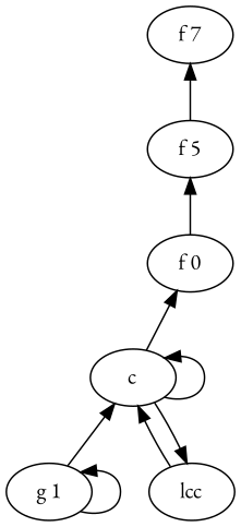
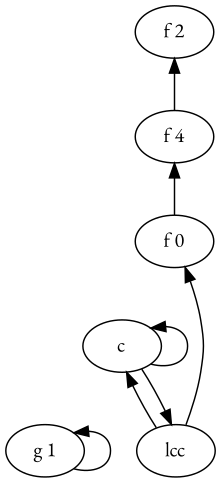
  digraph {
    fontname="EB Garamond"
    node [fontname="EB Garamond"]
    edge [dir=back fontname="EB Garamond"]
    "g 1"
    c
    lcc
    n4 [label="f 0"]
-   "f 5"
-   "f 2" [label="f 7"]
+   "f 5" [label="f 4"]
+   "f 2"
    "g 1" -> "g 1"
-   c -> "g 1"
    c -> c
    c -> lcc
    lcc -> c
-   n4 -> c
+   n4 -> lcc
    "f 5" -> n4
    "f 2" -> "f 5"
  }
